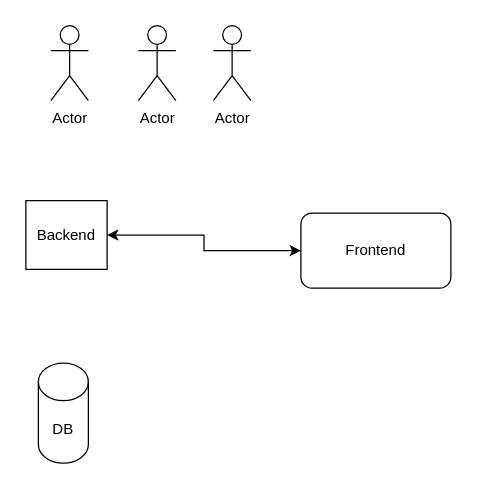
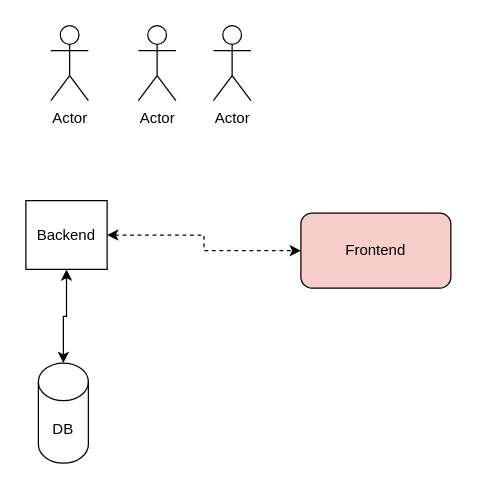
  <mxCell id="0" />
  <mxCell id="1" parent="0" />
+ <mxCell id="2" style="edgeStyle=orthogonalEdgeStyle;rounded=0;orthogonalLoop=1;jettySize=auto;html=1;exitX=0.5;exitY=0;exitDx=0;exitDy=0;exitPerimeter=0;entryX=0.5;entryY=1;entryDx=0;entryDy=0;startArrow=classic;startFill=1;" edge="1" parent="1" source="3" target="8"><mxGeometry relative="1" as="geometry" /></mxCell>
  <mxCell id="3" value="DB" style="shape=cylinder3;whiteSpace=wrap;html=1;boundedLbl=1;backgroundOutline=1;size=15;" vertex="1" parent="1"><mxGeometry x="30" y="290" width="40" height="80" as="geometry" /></mxCell>
  <mxCell id="4" value="Actor" style="shape=umlActor;verticalLabelPosition=bottom;verticalAlign=top;html=1;outlineConnect=0;" vertex="1" parent="1"><mxGeometry x="40" y="20" width="30" height="60" as="geometry" /></mxCell>
  <mxCell id="5" value="Actor" style="shape=umlActor;verticalLabelPosition=bottom;verticalAlign=top;html=1;outlineConnect=0;" vertex="1" parent="1"><mxGeometry x="110" y="20" width="30" height="60" as="geometry" /></mxCell>
  <mxCell id="6" value="Actor" style="shape=umlActor;verticalLabelPosition=bottom;verticalAlign=top;html=1;outlineConnect=0;" vertex="1" parent="1"><mxGeometry x="170" y="20" width="30" height="60" as="geometry" /></mxCell>
- <mxCell id="7" style="edgeStyle=orthogonalEdgeStyle;rounded=0;orthogonalLoop=1;jettySize=auto;html=1;exitX=1;exitY=0.5;exitDx=0;exitDy=0;startArrow=classic;startFill=1;" edge="1" parent="1" source="8" target="9"><mxGeometry relative="1" as="geometry" /></mxCell>
+ <mxCell id="7" style="edgeStyle=orthogonalEdgeStyle;rounded=0;orthogonalLoop=1;jettySize=auto;html=1;exitX=1;exitY=0.5;exitDx=0;exitDy=0;startArrow=classic;startFill=1;dashed=1;" edge="1" parent="1" source="8" target="9"><mxGeometry relative="1" as="geometry" /></mxCell>
  <mxCell id="8" value="Backend" style="whiteSpace=wrap;html=1;aspect=fixed;" vertex="1" parent="1"><mxGeometry x="20" y="160" width="65" height="55" as="geometry" /></mxCell>
- <mxCell id="9" value="Frontend" style="rounded=1;whiteSpace=wrap;html=1;" vertex="1" parent="1"><mxGeometry x="240" y="170" width="120" height="60" as="geometry" /></mxCell>
+ <mxCell id="9" value="Frontend" style="rounded=1;whiteSpace=wrap;html=1;fillColor=#f8cecc;" vertex="1" parent="1"><mxGeometry x="240" y="170" width="120" height="60" as="geometry" /></mxCell>
